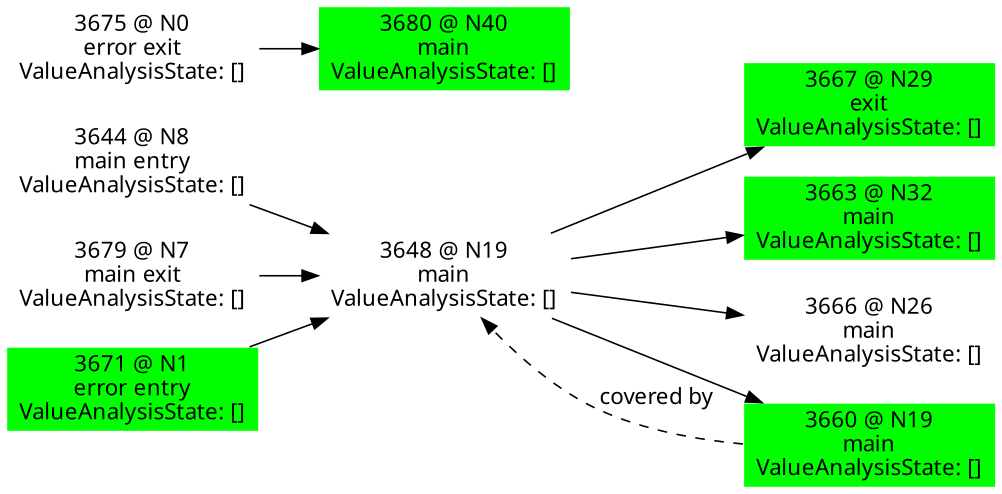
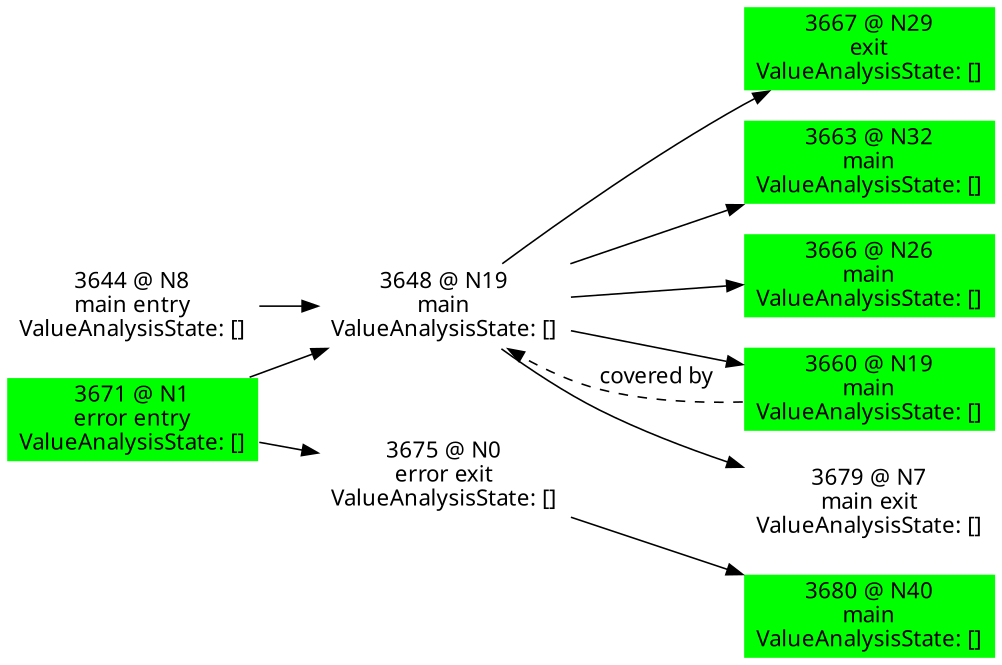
  digraph {
    fontname="Noto Sans"
    rankdir=LR
    node [color=white fontname="Noto Sans" shape=box style=filled fillcolor=green]
    edge [fontname="Noto Sans"]
    n1 [label="3644 @ N8\nmain entry\nValueAnalysisState: []\n" fillcolor=""]
    n2 [label="3648 @ N19\nmain\nValueAnalysisState: []\n" fillcolor=""]
    n3 [label="3667 @ N29\nexit\nValueAnalysisState: []\n"]
    n4 [label="3663 @ N32\nmain\nValueAnalysisState: []\n"]
-   n5 [fillcolor=white label="3666 @ N26\nmain\nValueAnalysisState: []\n"]
+   n5 [label="3666 @ N26\nmain\nValueAnalysisState: []\n"]
    n6 [label="3660 @ N19\nmain\nValueAnalysisState: []\n"]
    n7 [label="3679 @ N7\nmain exit\nValueAnalysisState: []\n" fillcolor=""]
    n8 [label="3671 @ N1\nerror entry\nValueAnalysisState: []\n"]
    n9 [label="3675 @ N0\nerror exit\nValueAnalysisState: []\n" fillcolor=""]
    n10 [label="3680 @ N40\nmain\nValueAnalysisState: []\n"]
    n1 -> n2
    n2 -> n3
    n2 -> n4
    n2 -> n5
    n2 -> n6
-   n7 -> n2
+   n2 -> n7
    n6 -> n2 [label="covered by" style=dashed weight=0]
    n8 -> n2
+   n8 -> n9
    n9 -> n10
  }
